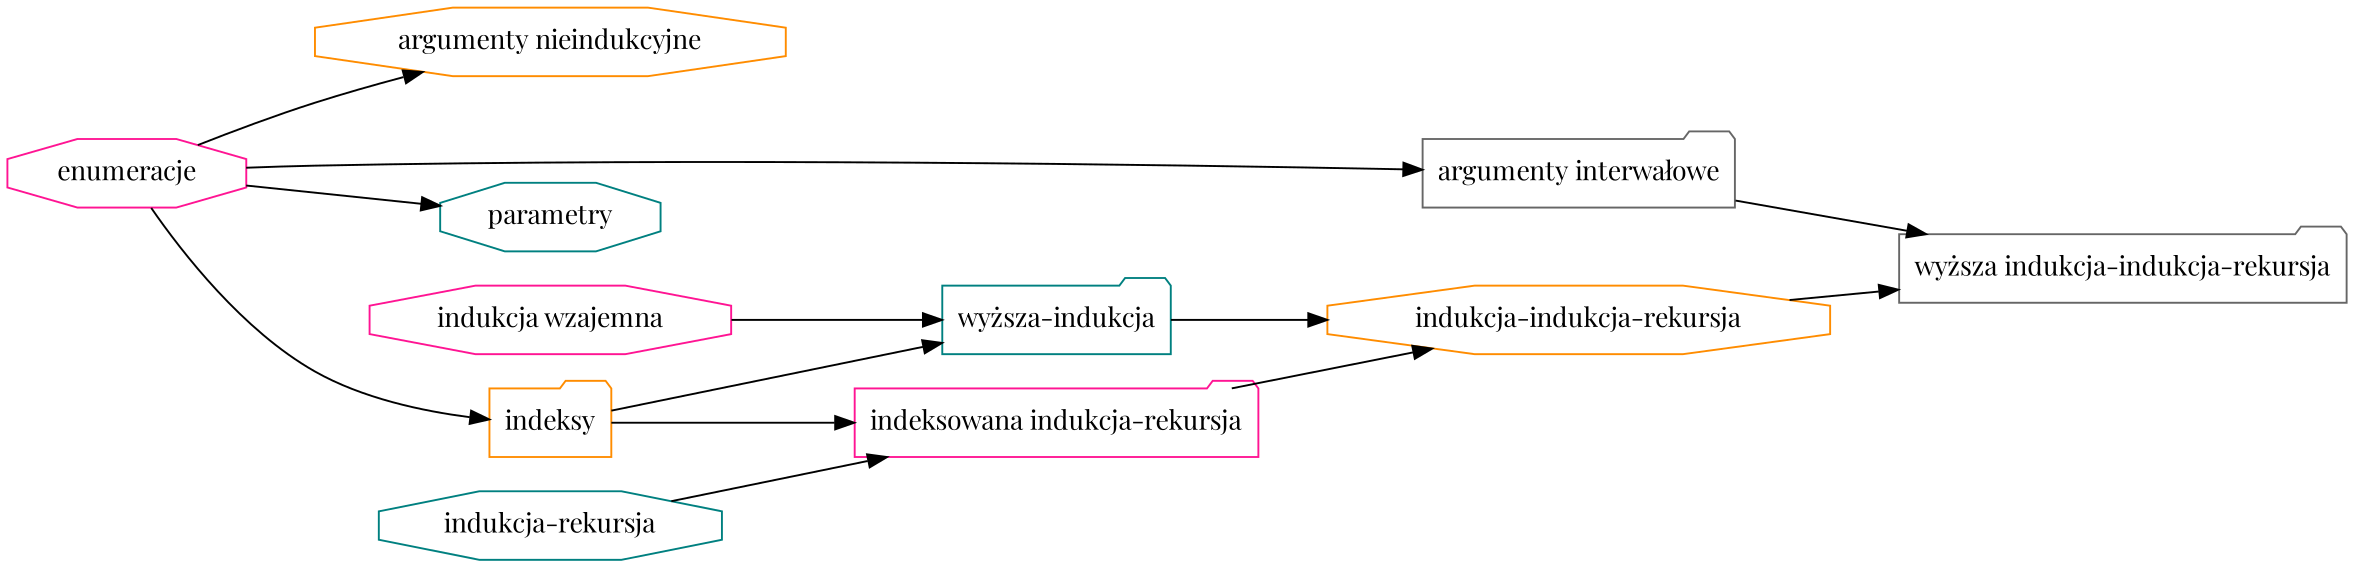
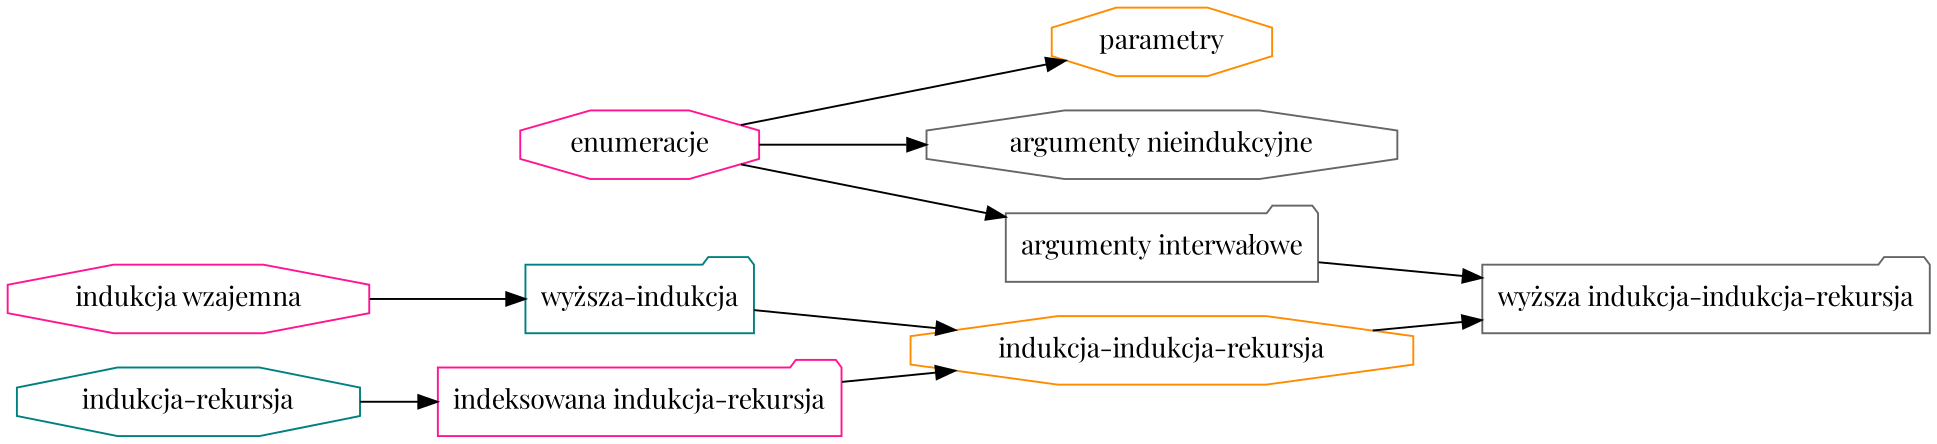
  digraph {
    fontname="Playfair Display"
    rankdir=LR
    node [color=darkorange fontname="Playfair Display" shape=octagon]
    edge [fontname="Playfair Display"]
-   parametry [color=teal]
+   parametry
    enumeracje [color=deeppink]
-   indeksy [shape=folder]
-   "argumenty nieindukcyjne"
+   "argumenty nieindukcyjne" [color=gray40]
    "argumenty interwałowe" [color=gray40 shape=folder]
    n6 [color=teal label="wyższa-indukcja" shape=folder]
    "indeksowana indukcja-rekursja" [color=deeppink shape=folder]
    "wyższa indukcja-indukcja-rekursja" [color=gray40 shape=folder]
    "indukcja-indukcja-rekursja"
    "indukcja wzajemna" [color=deeppink]
    "indukcja-rekursja" [color=teal]
    enumeracje -> parametry
-   enumeracje -> indeksy
    enumeracje -> "argumenty nieindukcyjne"
    enumeracje -> "argumenty interwałowe"
-   indeksy -> n6
-   indeksy -> "indeksowana indukcja-rekursja"
    "argumenty interwałowe" -> "wyższa indukcja-indukcja-rekursja"
    n6 -> "indukcja-indukcja-rekursja"
    "indeksowana indukcja-rekursja" -> "indukcja-indukcja-rekursja"
    "indukcja-indukcja-rekursja" -> "wyższa indukcja-indukcja-rekursja"
    "indukcja wzajemna" -> n6
    "indukcja-rekursja" -> "indeksowana indukcja-rekursja"
  }
